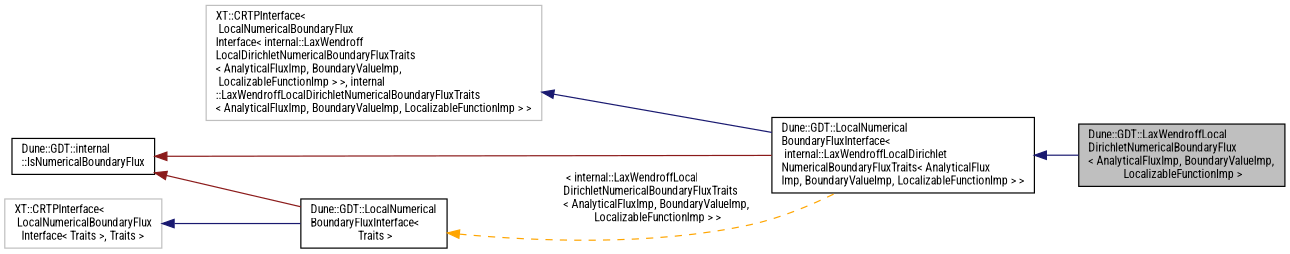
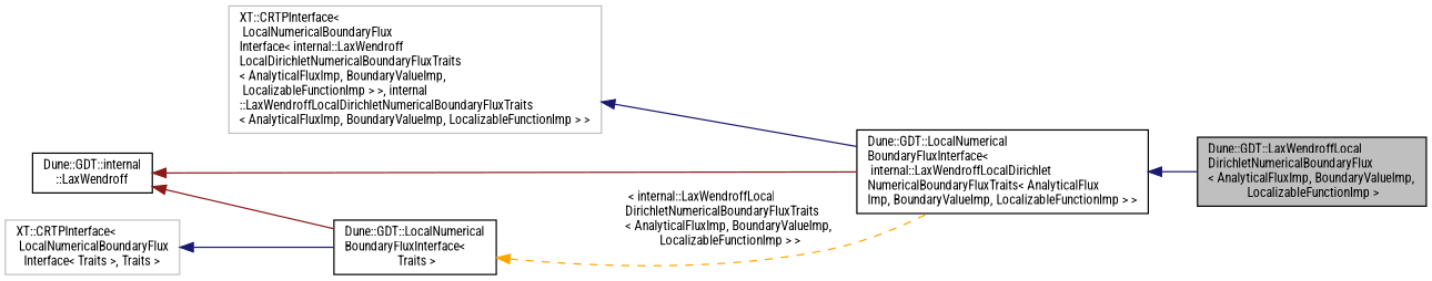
  digraph {
    rankdir=LR
    fontname="Roboto Condensed"
    node [color=black fillcolor=white fontname="Roboto Condensed" fontsize=10 shape=record style=filled]
    edge [color=midnightblue dir=back fontname="Roboto Condensed" fontsize=10 labelfontname=Helvetica labelfontsize=10 style=solid]
    n1 [fillcolor=grey75 fontcolor=black height=0.2 label="Dune::GDT::LaxWendroffLocal\lDirichletNumericalBoundaryFlux\l\< AnalyticalFluxImp, BoundaryValueImp,\l LocalizableFunctionImp \>" width=0.4]
    n2 [height=0.2 label="Dune::GDT::LocalNumerical\lBoundaryFluxInterface\<\l internal::LaxWendroffLocalDirichlet\lNumericalBoundaryFluxTraits\< AnalyticalFlux\lImp, BoundaryValueImp, LocalizableFunctionImp \> \>" width=0.4]
    n3 [color=grey75 height=0.2 label="XT::CRTPInterface\<\l LocalNumericalBoundaryFlux\lInterface\< internal::LaxWendroff\lLocalDirichletNumericalBoundaryFluxTraits\l\< AnalyticalFluxImp, BoundaryValueImp,\l LocalizableFunctionImp \> \>, internal\l::LaxWendroffLocalDirichletNumericalBoundaryFluxTraits\l\< AnalyticalFluxImp, BoundaryValueImp, LocalizableFunctionImp \> \>" width=0.4]
-   n4 [height=0.2 label="Dune::GDT::internal\l::IsNumericalBoundaryFlux" width=0.4]
+   n4 [height=0.2 label="Dune::GDT::internal\l::LaxWendroff" width=0.4]
    n5 [height=0.2 label="Dune::GDT::LocalNumerical\lBoundaryFluxInterface\<\l Traits \>" width=0.4]
    n6 [color=grey75 height=0.2 label="XT::CRTPInterface\<\l LocalNumericalBoundaryFlux\lInterface\< Traits \>, Traits \>" width=0.4]
    n2 -> n1
    n3 -> n2
    n4 -> n2 [color=firebrick4]
    n4 -> n5 [color=firebrick4]
    n5 -> n2 [color=orange label=" \< internal::LaxWendroffLocal\lDirichletNumericalBoundaryFluxTraits\l\< AnalyticalFluxImp, BoundaryValueImp,\l LocalizableFunctionImp \> \>" style=dashed]
    n6 -> n5
  }
